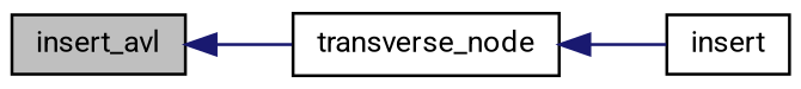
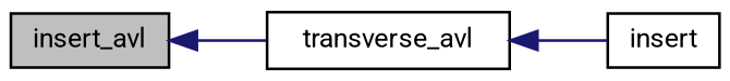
  digraph {
    fontname=Roboto
    rankdir=LR
    node [color=black fillcolor=white fontname=Roboto fontsize=10 shape=record style=filled]
    edge [color=midnightblue dir=back fontname=Roboto fontsize=10 labelfontname=Helvetica labelfontsize=10 style=solid]
    n1 [fillcolor=grey75 fontcolor=black height=0.2 label=insert_avl width=0.4]
-   n2 [height=0.2 label=transverse_node width=0.4]
+   n2 [height=0.2 label=transverse_avl width=0.4]
    n3 [height=0.2 label=insert width=0.4]
    n1 -> n2
    n2 -> n3
  }
